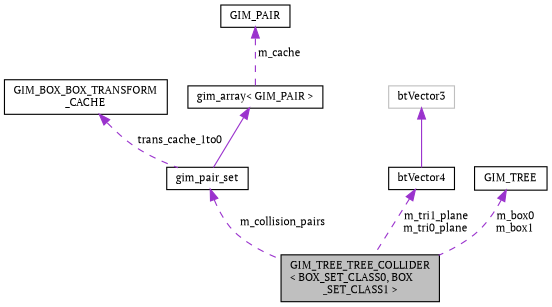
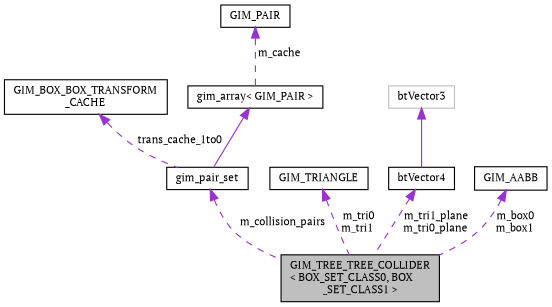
  digraph {
    fontname="PT Serif"
    node [color=black fillcolor=white fontname="PT Serif" fontsize=10 shape=record style=filled]
    edge [color=darkorchid3 dir=back fontname="PT Serif" fontsize=10 labelfontname=Helvetica labelfontsize=10 style=dashed]
    n1 [fillcolor=grey75 fontcolor=black height=0.2 label="GIM_TREE_TREE_COLLIDER\l\< BOX_SET_CLASS0, BOX\l_SET_CLASS1 \>" width=0.4]
    n2 [height=0.2 label="GIM_BOX_BOX_TRANSFORM\l_CACHE" width=0.4]
    n3 [height=0.2 label=gim_pair_set width=0.4]
    n4 [height=0.2 label="gim_array\< GIM_PAIR \>" width=0.4]
    n5 [height=0.2 label=GIM_PAIR width=0.4]
+   n6 [height=0.2 label=GIM_TRIANGLE width=0.4]
    n7 [height=0.2 label=btVector4 width=0.4]
    n8 [color=grey75 height=0.2 label=btVector3 width=0.4]
-   n9 [height=0.2 label=GIM_TREE width=0.4]
+   n9 [height=0.2 label=GIM_AABB width=0.4]
    n2 -> n3 [label=" trans_cache_1to0"]
    n3 -> n1 [label=" m_collision_pairs"]
    n4 -> n3 [style=solid]
    n5 -> n4 [label=" m_cache"]
+   n6 -> n1 [label=" m_tri0\nm_tri1"]
    n7 -> n1 [label=" m_tri1_plane\nm_tri0_plane"]
    n8 -> n7 [style=solid]
    n9 -> n1 [label=" m_box0\nm_box1"]
  }
